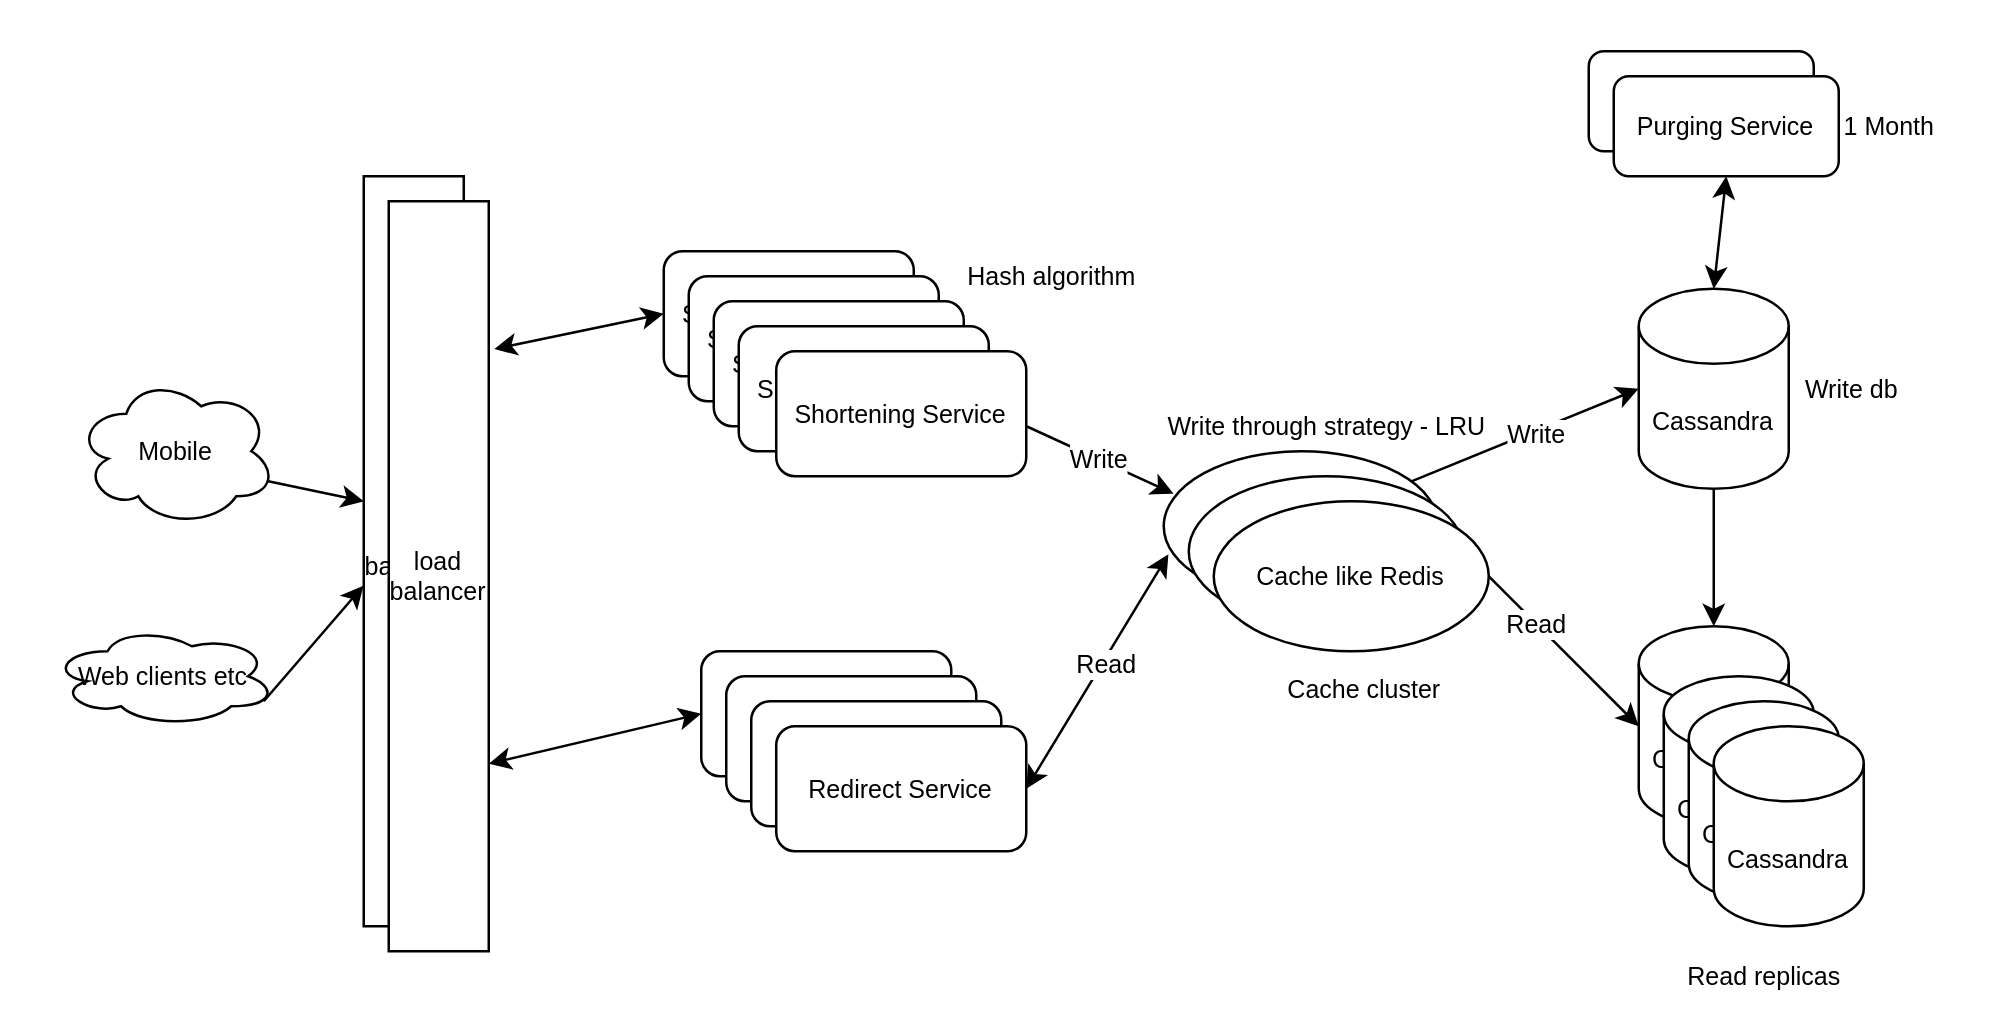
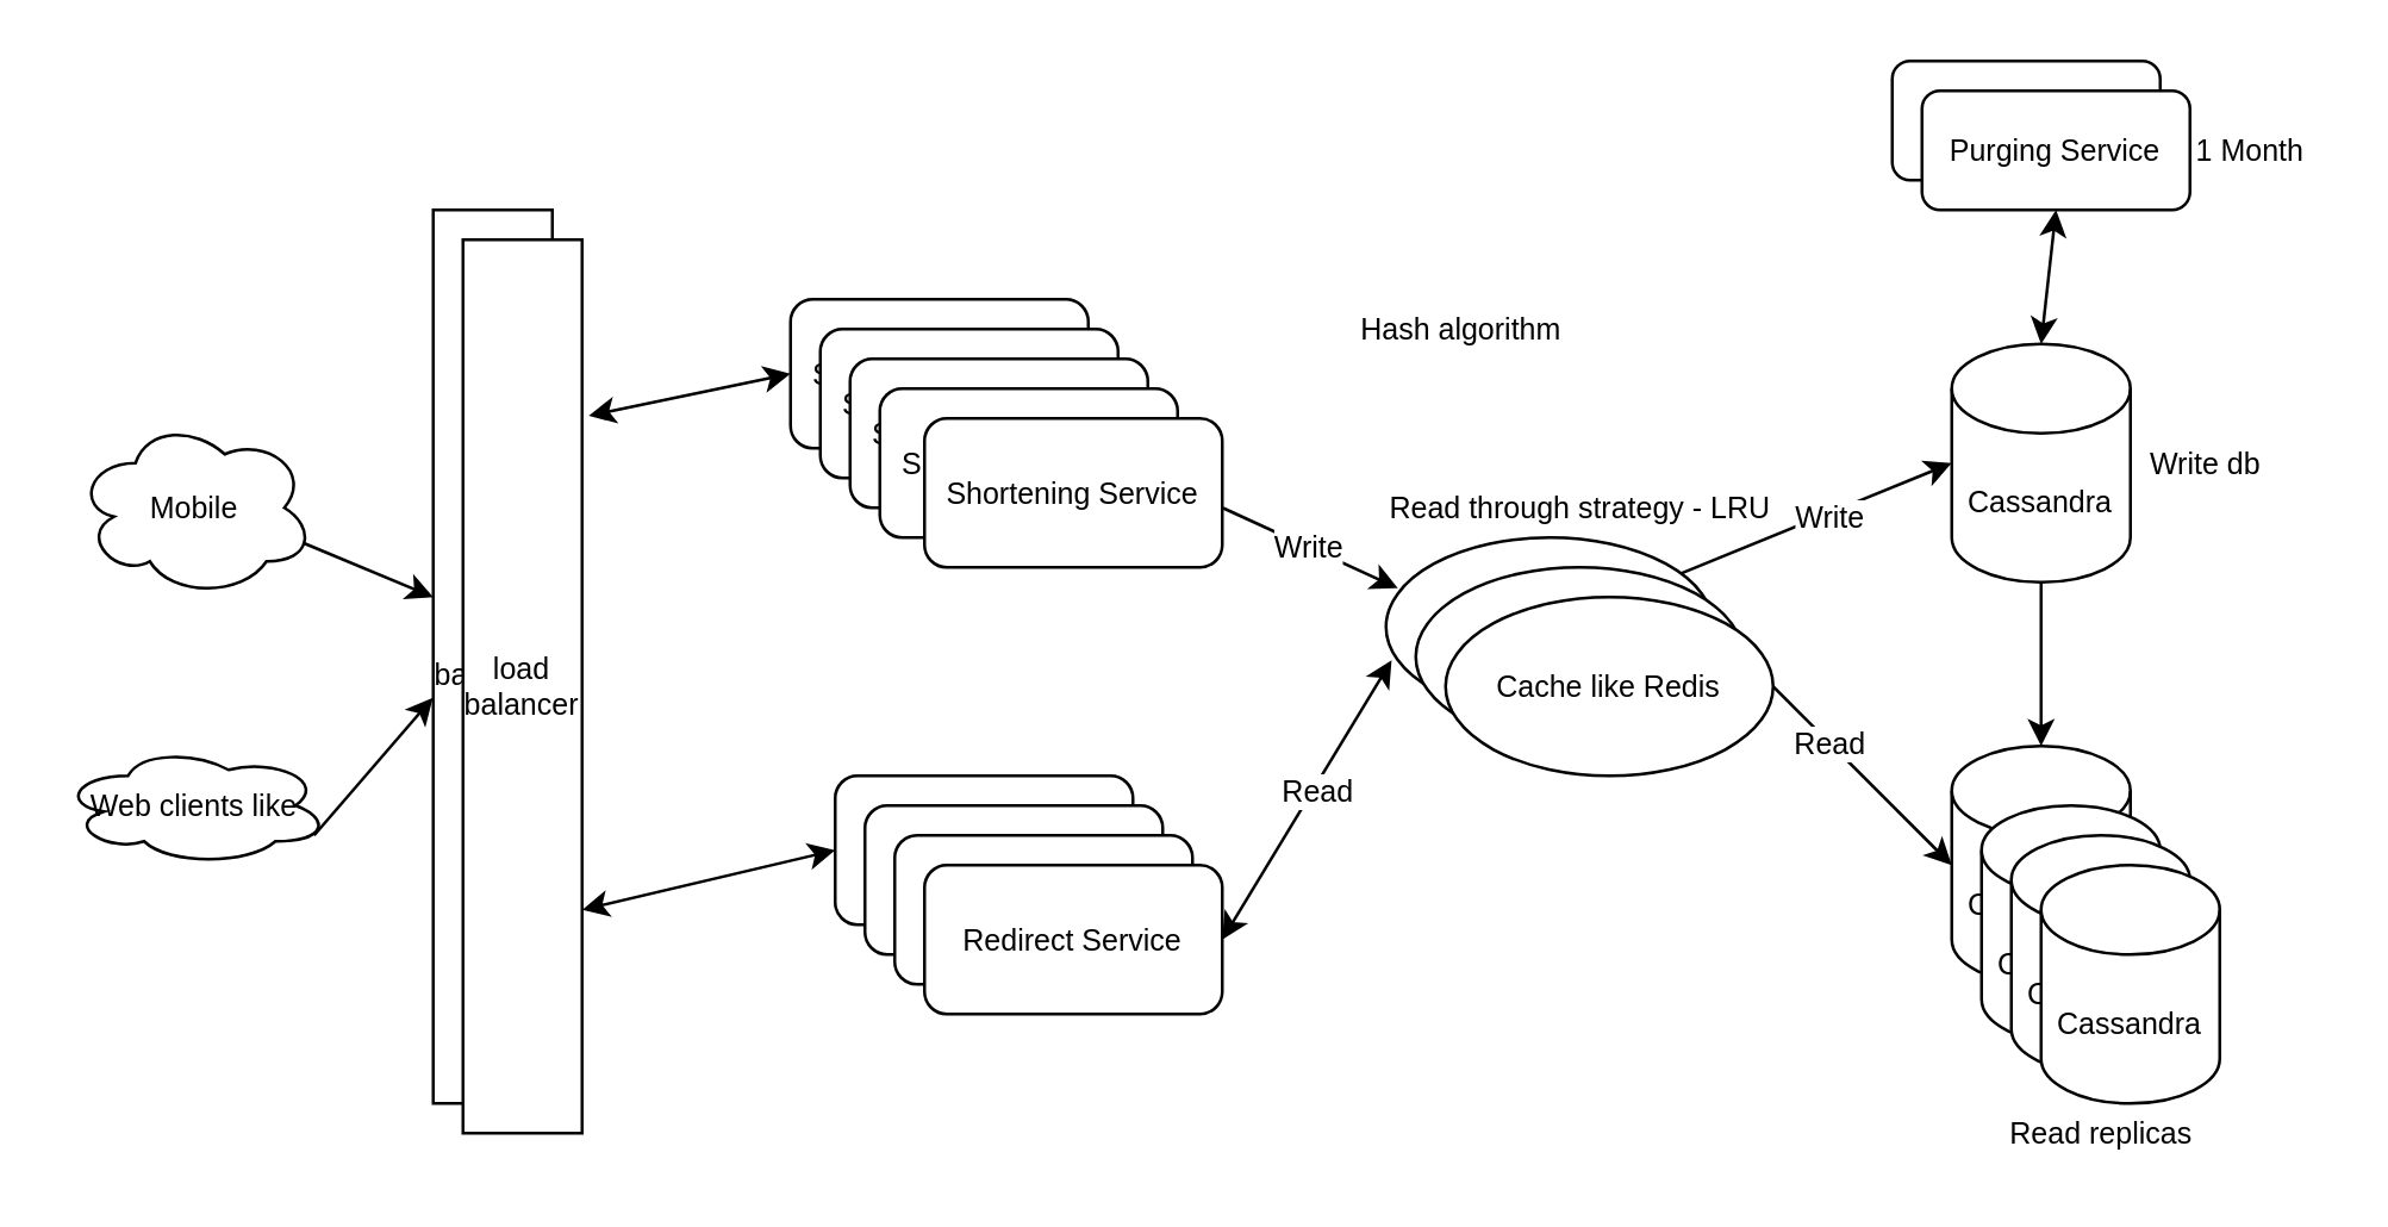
  <mxCell id="0" />
  <mxCell id="1" parent="0" />
- <mxCell id="2" value="&lt;font style=&quot;font-size: 10px&quot;&gt;Web clients etc&lt;/font&gt;" style="ellipse;shape=cloud;whiteSpace=wrap;html=1;" parent="1" vertex="1"><mxGeometry x="20" y="250" width="90" height="40" as="geometry" /></mxCell>
- <mxCell id="3" value="&lt;font style=&quot;font-size: 10px&quot;&gt;Mobile&lt;/font&gt;" style="ellipse;shape=cloud;whiteSpace=wrap;html=1;" parent="1" vertex="1"><mxGeometry x="30" y="150" width="80" height="60" as="geometry" /></mxCell>
+ <mxCell id="2" value="&lt;font style=&quot;font-size: 10px&quot;&gt;Web clients like&lt;/font&gt;" style="ellipse;shape=cloud;whiteSpace=wrap;html=1;" parent="1" vertex="1"><mxGeometry x="20" y="250" width="90" height="40" as="geometry" /></mxCell>
+ <mxCell id="3" value="&lt;font style=&quot;font-size: 10px&quot;&gt;Mobile&lt;/font&gt;" style="ellipse;shape=cloud;whiteSpace=wrap;html=1;" parent="1" vertex="1"><mxGeometry x="25" y="140" width="80" height="60" as="geometry" /></mxCell>
  <mxCell id="4" value="load balancer" style="rounded=0;whiteSpace=wrap;html=1;fontSize=10;" parent="1" vertex="1"><mxGeometry x="145" y="70" width="40" height="300" as="geometry" /></mxCell>
  <mxCell id="5" value="" style="endArrow=classic;html=1;rounded=0;fontSize=10;exitX=0.96;exitY=0.7;exitDx=0;exitDy=0;exitPerimeter=0;" parent="1" source="3" edge="1"><mxGeometry width="50" height="50" relative="1" as="geometry"><mxPoint x="105" y="140" as="sourcePoint" /><mxPoint x="145" y="200" as="targetPoint" /></mxGeometry></mxCell>
  <mxCell id="6" value="" style="endArrow=classic;html=1;rounded=0;fontSize=10;entryX=-0.003;entryY=0.546;entryDx=0;entryDy=0;entryPerimeter=0;" parent="1" target="4" edge="1"><mxGeometry width="50" height="50" relative="1" as="geometry"><mxPoint x="105" y="280" as="sourcePoint" /><mxPoint x="155" y="230" as="targetPoint" /></mxGeometry></mxCell>
  <mxCell id="7" value="Shortening Service" style="rounded=1;whiteSpace=wrap;html=1;fontSize=10;" parent="1" vertex="1"><mxGeometry x="265" y="100" width="100" height="50" as="geometry" /></mxCell>
  <mxCell id="8" value="Shortening Service" style="rounded=1;whiteSpace=wrap;html=1;fontSize=10;" parent="1" vertex="1"><mxGeometry x="275" y="110" width="100" height="50" as="geometry" /></mxCell>
  <mxCell id="9" value="Shortening Service" style="rounded=1;whiteSpace=wrap;html=1;fontSize=10;" parent="1" vertex="1"><mxGeometry x="285" y="120" width="100" height="50" as="geometry" /></mxCell>
  <mxCell id="10" value="Shortening Service" style="rounded=1;whiteSpace=wrap;html=1;fontSize=10;" parent="1" vertex="1"><mxGeometry x="295" y="130" width="100" height="50" as="geometry" /></mxCell>
  <mxCell id="11" value="Cassandra" style="shape=cylinder3;whiteSpace=wrap;html=1;boundedLbl=1;backgroundOutline=1;size=15;fontSize=10;" parent="1" vertex="1"><mxGeometry x="655" y="115" width="60" height="80" as="geometry" /></mxCell>
  <mxCell id="12" value="Cassandra" style="shape=cylinder3;whiteSpace=wrap;html=1;boundedLbl=1;backgroundOutline=1;size=15;fontSize=10;" parent="1" vertex="1"><mxGeometry x="655" y="250" width="60" height="80" as="geometry" /></mxCell>
  <mxCell id="13" value="Cassandra" style="shape=cylinder3;whiteSpace=wrap;html=1;boundedLbl=1;backgroundOutline=1;size=15;fontSize=10;" parent="1" vertex="1"><mxGeometry x="665" y="270" width="60" height="80" as="geometry" /></mxCell>
  <mxCell id="14" value="Cassandra" style="shape=cylinder3;whiteSpace=wrap;html=1;boundedLbl=1;backgroundOutline=1;size=15;fontSize=10;" parent="1" vertex="1"><mxGeometry x="675" y="280" width="60" height="80" as="geometry" /></mxCell>
  <mxCell id="15" value="Cassandra" style="shape=cylinder3;whiteSpace=wrap;html=1;boundedLbl=1;backgroundOutline=1;size=15;fontSize=10;" parent="1" vertex="1"><mxGeometry x="685" y="290" width="60" height="80" as="geometry" /></mxCell>
- <mxCell id="16" value="Read replicas" style="text;html=1;resizable=0;autosize=1;align=center;verticalAlign=middle;points=[];fillColor=none;strokeColor=none;rounded=0;fontSize=10;" parent="1" vertex="1"><mxGeometry x="665" y="380" width="80" height="20" as="geometry" /></mxCell>
+ <mxCell id="16" value="Read replicas" style="text;html=1;resizable=0;autosize=1;align=center;verticalAlign=middle;points=[];fillColor=none;strokeColor=none;rounded=0;fontSize=10;" parent="1" vertex="1"><mxGeometry x="665" y="370" width="80" height="20" as="geometry" /></mxCell>
  <mxCell id="17" value="Write db" style="text;html=1;resizable=0;autosize=1;align=center;verticalAlign=middle;points=[];fillColor=none;strokeColor=none;rounded=0;fontSize=10;" parent="1" vertex="1"><mxGeometry x="715" y="145" width="50" height="20" as="geometry" /></mxCell>
  <mxCell id="18" value="" style="endArrow=classic;html=1;rounded=0;fontSize=10;entryX=0.5;entryY=0;entryDx=0;entryDy=0;exitX=0.5;exitY=1;exitDx=0;exitDy=0;exitPerimeter=0;entryPerimeter=0;" parent="1" source="11" target="12" edge="1"><mxGeometry width="50" height="50" relative="1" as="geometry"><mxPoint x="685" y="220" as="sourcePoint" /><mxPoint x="745" y="170" as="targetPoint" /></mxGeometry></mxCell>
  <mxCell id="19" value="Cache like Redis" style="ellipse;whiteSpace=wrap;html=1;fontSize=10;" parent="1" vertex="1"><mxGeometry x="465" y="180" width="110" height="60" as="geometry" /></mxCell>
- <mxCell id="20" value="Write through strategy - LRU" style="text;html=1;resizable=0;autosize=1;align=center;verticalAlign=middle;points=[];fillColor=none;strokeColor=none;rounded=0;fontSize=10;" parent="1" vertex="1"><mxGeometry x="460" y="160" width="140" height="20" as="geometry" /></mxCell>
+ <mxCell id="20" value="Read through strategy - LRU" style="text;html=1;resizable=0;autosize=1;align=center;verticalAlign=middle;points=[];fillColor=none;strokeColor=none;rounded=0;fontSize=10;" parent="1" vertex="1"><mxGeometry x="460" y="160" width="140" height="20" as="geometry" /></mxCell>
  <mxCell id="21" value="Redirect Service" style="rounded=1;whiteSpace=wrap;html=1;fontSize=10;" vertex="1" parent="1"><mxGeometry x="280" y="260" width="100" height="50" as="geometry" /></mxCell>
  <mxCell id="22" value="Redirect Service" style="rounded=1;whiteSpace=wrap;html=1;fontSize=10;" vertex="1" parent="1"><mxGeometry x="290" y="270" width="100" height="50" as="geometry" /></mxCell>
  <mxCell id="23" value="Redirect Service" style="rounded=1;whiteSpace=wrap;html=1;fontSize=10;" vertex="1" parent="1"><mxGeometry x="300" y="280" width="100" height="50" as="geometry" /></mxCell>
  <mxCell id="24" value="Redirect Service" style="rounded=1;whiteSpace=wrap;html=1;fontSize=10;" vertex="1" parent="1"><mxGeometry x="310" y="290" width="100" height="50" as="geometry" /></mxCell>
  <mxCell id="25" value="" style="endArrow=classic;startArrow=classic;html=1;rounded=0;fontSize=10;entryX=0;entryY=0.5;entryDx=0;entryDy=0;exitX=1.056;exitY=0.197;exitDx=0;exitDy=0;exitPerimeter=0;" edge="1" parent="1" source="41" target="7"><mxGeometry width="50" height="50" relative="1" as="geometry"><mxPoint x="195" y="200" as="sourcePoint" /><mxPoint x="295" y="200" as="targetPoint" /></mxGeometry></mxCell>
  <mxCell id="26" value="" style="endArrow=classic;startArrow=classic;html=1;rounded=0;fontSize=10;exitX=1;exitY=0.75;exitDx=0;exitDy=0;entryX=0;entryY=0.5;entryDx=0;entryDy=0;" edge="1" parent="1" source="41" target="21"><mxGeometry width="50" height="50" relative="1" as="geometry"><mxPoint x="185" y="240" as="sourcePoint" /><mxPoint x="243" y="270" as="targetPoint" /></mxGeometry></mxCell>
  <mxCell id="27" value="" style="endArrow=classic;html=1;rounded=0;fontSize=10;entryX=0;entryY=0.5;entryDx=0;entryDy=0;entryPerimeter=0;" edge="1" parent="1" source="19" target="11"><mxGeometry width="50" height="50" relative="1" as="geometry"><mxPoint x="585" y="190" as="sourcePoint" /><mxPoint x="585" y="220" as="targetPoint" /></mxGeometry></mxCell>
  <mxCell id="28" value="Write" style="edgeLabel;html=1;align=center;verticalAlign=middle;resizable=0;points=[];fontSize=10;" vertex="1" connectable="0" parent="27"><mxGeometry x="0.072" relative="1" as="geometry"><mxPoint as="offset" /></mxGeometry></mxCell>
- <mxCell id="29" value="Cache cluster" style="text;html=1;resizable=0;autosize=1;align=center;verticalAlign=middle;points=[];fillColor=none;strokeColor=none;rounded=0;fontSize=10;" vertex="1" parent="1"><mxGeometry x="505" y="265" width="80" height="20" as="geometry" /></mxCell>
  <mxCell id="30" value="" style="endArrow=classic;startArrow=classic;html=1;rounded=0;fontSize=10;exitX=1;exitY=0.5;exitDx=0;exitDy=0;entryX=0.017;entryY=0.686;entryDx=0;entryDy=0;entryPerimeter=0;" edge="1" parent="1" source="24" target="19"><mxGeometry width="50" height="50" relative="1" as="geometry"><mxPoint x="422.6" y="318.4" as="sourcePoint" /><mxPoint x="443" y="295" as="targetPoint" /></mxGeometry></mxCell>
  <mxCell id="31" value="Read" style="edgeLabel;html=1;align=center;verticalAlign=middle;resizable=0;points=[];fontSize=10;" vertex="1" connectable="0" parent="30"><mxGeometry x="0.093" y="-1" relative="1" as="geometry"><mxPoint as="offset" /></mxGeometry></mxCell>
  <mxCell id="32" value="Write" style="endArrow=classic;html=1;rounded=0;fontSize=10;entryX=0.036;entryY=0.283;entryDx=0;entryDy=0;entryPerimeter=0;exitX=1.003;exitY=0.602;exitDx=0;exitDy=0;exitPerimeter=0;" edge="1" parent="1" source="42" target="19"><mxGeometry width="50" height="50" relative="1" as="geometry"><mxPoint x="415" y="160" as="sourcePoint" /><mxPoint x="355" y="61.16" as="targetPoint" /></mxGeometry></mxCell>
  <mxCell id="33" value="" style="endArrow=classic;startArrow=classic;html=1;rounded=0;fontSize=10;exitX=1;exitY=0.5;exitDx=0;exitDy=0;entryX=0;entryY=0.5;entryDx=0;entryDy=0;entryPerimeter=0;" edge="1" parent="1" source="19" target="12"><mxGeometry width="50" height="50" relative="1" as="geometry"><mxPoint x="560" y="210" as="sourcePoint" /><mxPoint x="618" y="240" as="targetPoint" /><Array as="points" /></mxGeometry></mxCell>
  <mxCell id="34" value="Read" style="edgeLabel;html=1;align=center;verticalAlign=middle;resizable=0;points=[];fontSize=10;" vertex="1" connectable="0" parent="33"><mxGeometry x="-0.051" relative="1" as="geometry"><mxPoint as="offset" /></mxGeometry></mxCell>
  <mxCell id="35" value="Cache like Redis" style="ellipse;whiteSpace=wrap;html=1;fontSize=10;" vertex="1" parent="1"><mxGeometry x="475" y="190" width="110" height="60" as="geometry" /></mxCell>
  <mxCell id="36" value="Cache like Redis" style="ellipse;whiteSpace=wrap;html=1;fontSize=10;" vertex="1" parent="1"><mxGeometry x="485" y="200" width="110" height="60" as="geometry" /></mxCell>
  <mxCell id="37" value="Purging Service" style="rounded=1;whiteSpace=wrap;html=1;fontSize=10;" vertex="1" parent="1"><mxGeometry x="635" y="20" width="90" height="40" as="geometry" /></mxCell>
  <mxCell id="38" value="Purging Service" style="rounded=1;whiteSpace=wrap;html=1;fontSize=10;" vertex="1" parent="1"><mxGeometry x="645" y="30" width="90" height="40" as="geometry" /></mxCell>
  <mxCell id="39" value="" style="endArrow=classic;startArrow=classic;html=1;rounded=0;fontSize=10;entryX=0.5;entryY=0;entryDx=0;entryDy=0;exitX=0.5;exitY=1;exitDx=0;exitDy=0;entryPerimeter=0;" edge="1" parent="1" source="38" target="11"><mxGeometry width="50" height="50" relative="1" as="geometry"><mxPoint x="665" y="80" as="sourcePoint" /><mxPoint x="722.64" y="87.6" as="targetPoint" /></mxGeometry></mxCell>
  <mxCell id="40" value="1 Month" style="text;html=1;align=center;verticalAlign=middle;resizable=0;points=[];autosize=1;strokeColor=none;fillColor=none;fontSize=10;" vertex="1" parent="1"><mxGeometry x="730" y="40" width="50" height="20" as="geometry" /></mxCell>
  <mxCell id="41" value="load balancer" style="rounded=0;whiteSpace=wrap;html=1;fontSize=10;" vertex="1" parent="1"><mxGeometry x="155" y="80" width="40" height="300" as="geometry" /></mxCell>
  <mxCell id="42" value="Shortening Service" style="rounded=1;whiteSpace=wrap;html=1;fontSize=10;" vertex="1" parent="1"><mxGeometry x="310" y="140" width="100" height="50" as="geometry" /></mxCell>
- <mxCell id="43" value="Hash algorithm" style="text;html=1;align=center;verticalAlign=middle;resizable=0;points=[];autosize=1;strokeColor=none;fillColor=none;fontSize=10;" vertex="1" parent="1"><mxGeometry x="380" y="100" width="80" height="20" as="geometry" /></mxCell>
+ <mxCell id="43" value="Hash algorithm" style="text;html=1;align=center;verticalAlign=middle;resizable=0;points=[];autosize=1;strokeColor=none;fillColor=none;fontSize=10;" vertex="1" parent="1"><mxGeometry x="450" y="100" width="80" height="20" as="geometry" /></mxCell>
